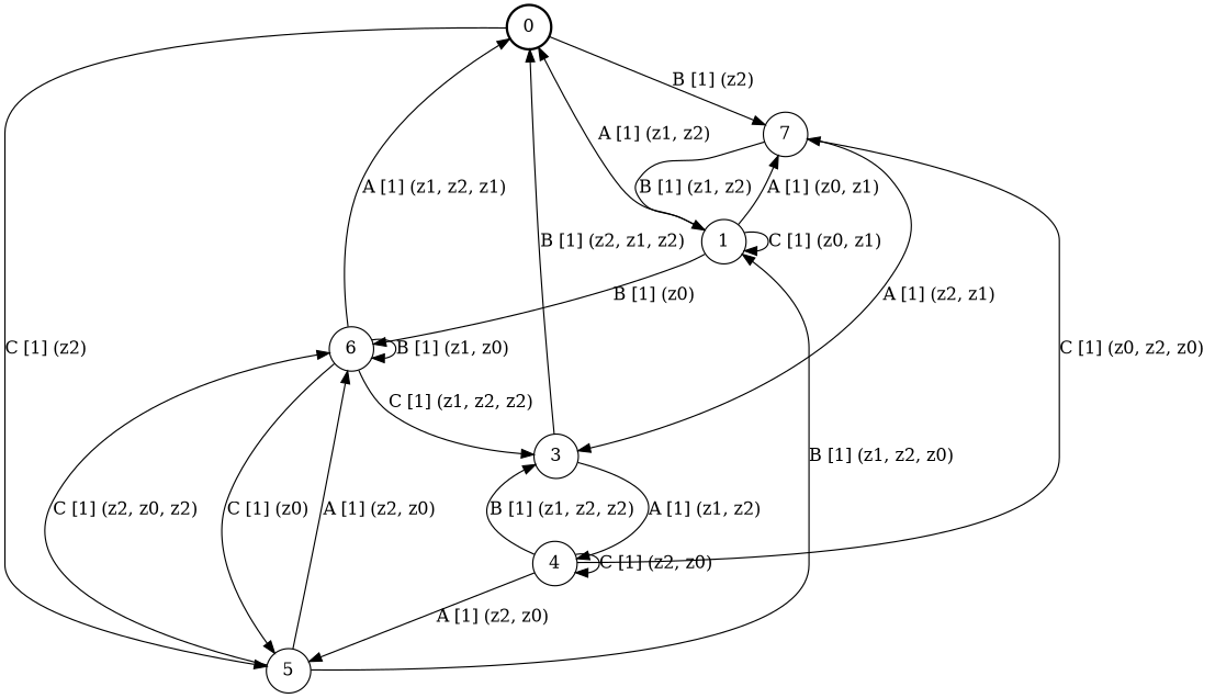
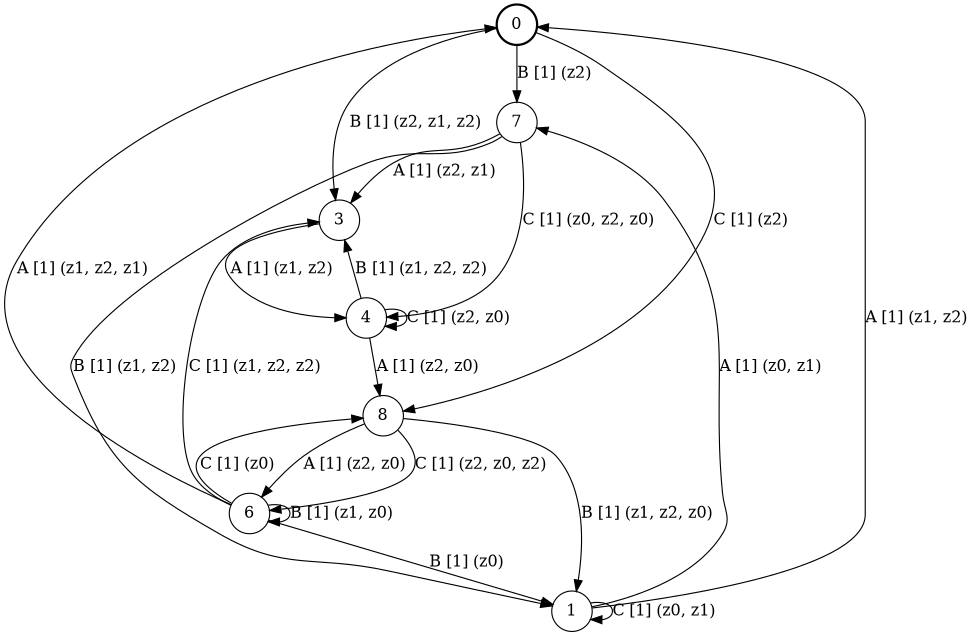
  digraph {
    node [shape=circle]
    0 [style=bold]
    n2 [label=7]
-   5
+   5 [label=8]
    1
    6
    3
    4
    0 -> n2 [label="B [1] (z2) "]
    0 -> 5 [label="C [1] (z2) "]
    n2 -> 1 [label="B [1] (z1, z2) "]
    n2 -> 3 [label="A [1] (z2, z1) "]
-   4 -> n2 [label="C [1] (z0, z2, z0) "]
+   n2 -> 4 [label="C [1] (z0, z2, z0) "]
    5 -> 1 [label="B [1] (z1, z2, z0) "]
    5 -> 6 [label="A [1] (z2, z0) "]
    5 -> 6 [label="C [1] (z2, z0, z2) "]
    1 -> 0 [label="A [1] (z1, z2) "]
    1 -> n2 [label="A [1] (z0, z1) "]
    1 -> 1 [label="C [1] (z0, z1) "]
-   1 -> 6 [label="B [1] (z0) "]
+   6 -> 1 [label="B [1] (z0) "]
    6 -> 0 [label="A [1] (z1, z2, z1) "]
    6 -> 5 [label="C [1] (z0) "]
    6 -> 6 [label="B [1] (z1, z0) "]
    6 -> 3 [label="C [1] (z1, z2, z2) "]
-   3 -> 0 [label="B [1] (z2, z1, z2) "]
+   0 -> 3 [label="B [1] (z2, z1, z2) "]
    3 -> 4 [label="A [1] (z1, z2) "]
    4 -> 5 [label="A [1] (z2, z0) "]
    4 -> 3 [label="B [1] (z1, z2, z2) "]
    4 -> 4 [label="C [1] (z2, z0) "]
  }
